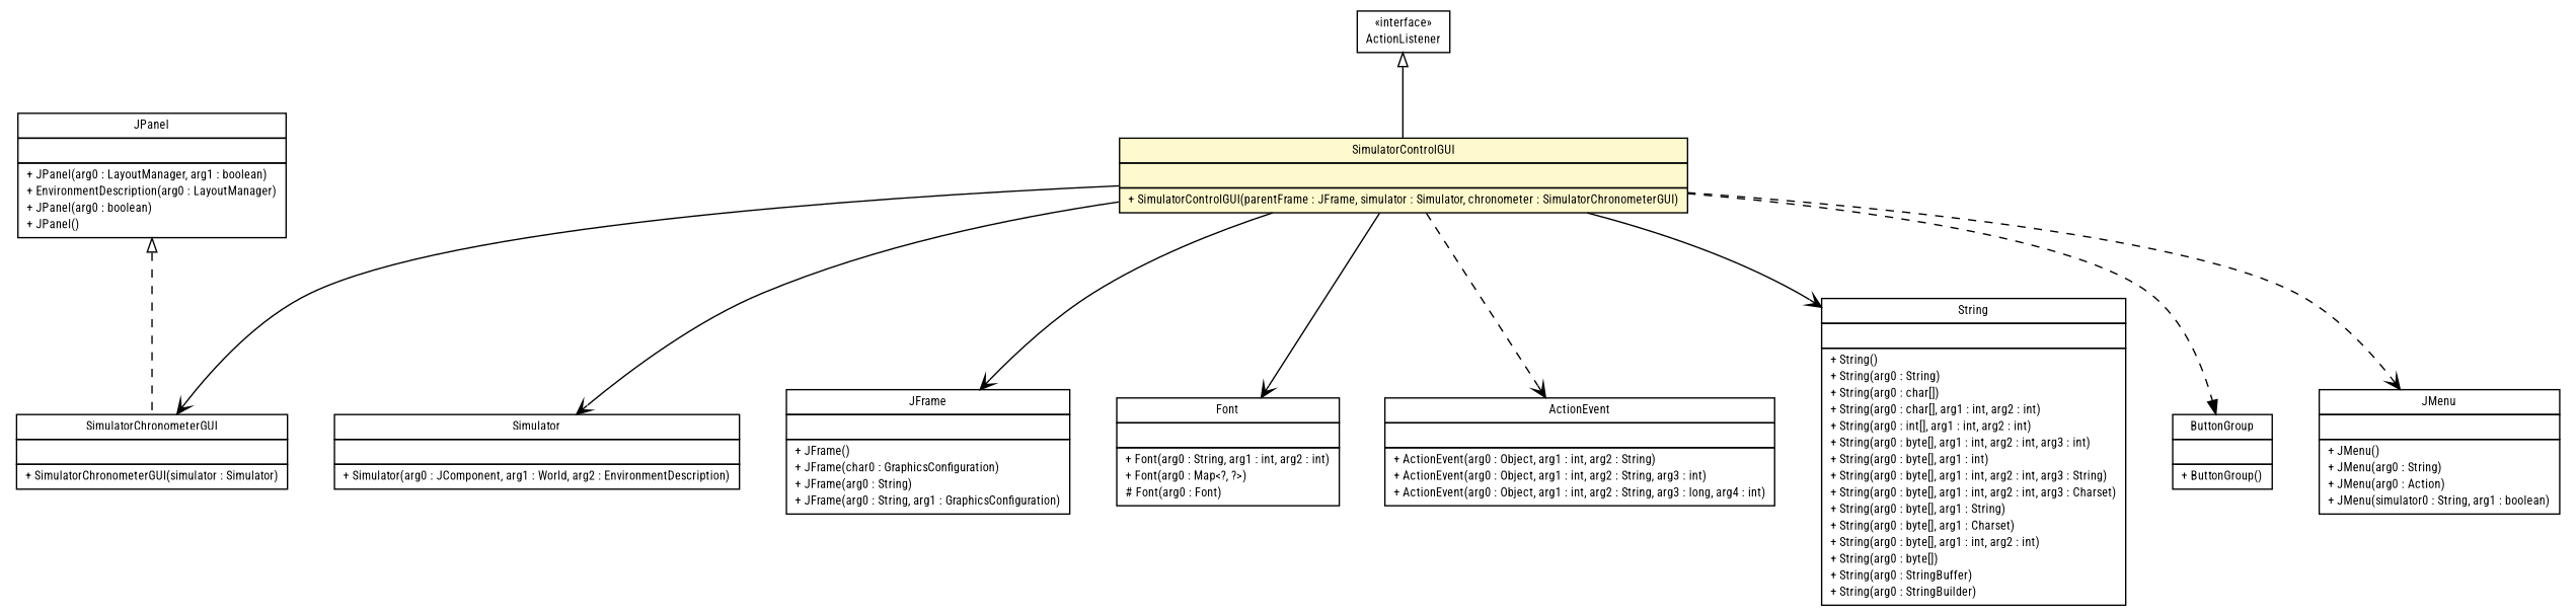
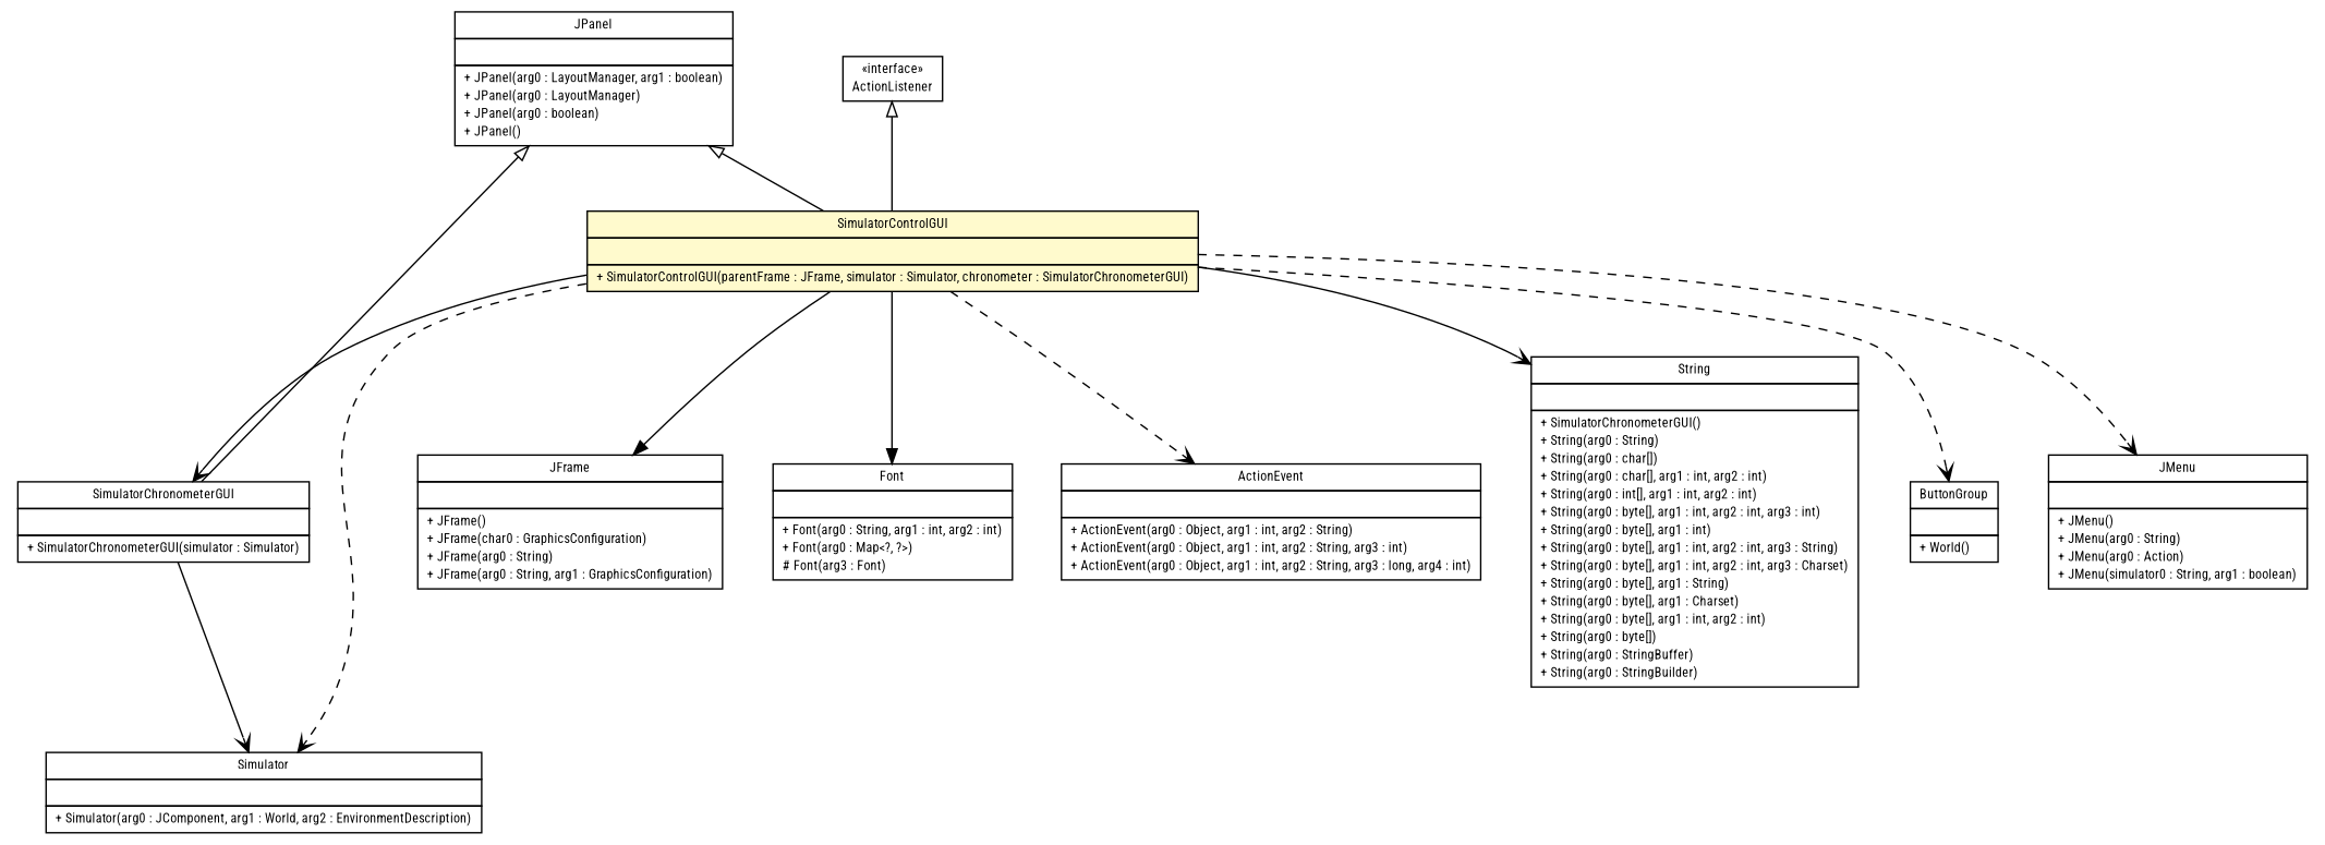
  digraph {
    fontname="Roboto Condensed"
    nodesep=0.25
    ranksep=0.5
    node [fontcolor=black fontname="Roboto Condensed" fontsize=9.0 shape=plaintext]
    edge [arrowhead=open color=black fontcolor=black fontname="Roboto Condensed" fontsize=10.0 headport=p labelfontname=Helvetica labelfontsize=10 tailport=p]
    n1 [label=<<table title="es.upm.dit.gsi.gsilejos.simbad.gui.SimulatorChronometerGUI" border="0" cellborder="1" cellspacing="0" cellpadding="2" port="p" href="./SimulatorChronometerGUI.html"> 		<tr><td><table border="0" cellspacing="0" cellpadding="1"> <tr><td align="center" balign="center"> SimulatorChronometerGUI </td></tr> 		</table></td></tr> 		<tr><td><table border="0" cellspacing="0" cellpadding="1"> <tr><td align="left" balign="left">  </td></tr> 		</table></td></tr> 		<tr><td><table border="0" cellspacing="0" cellpadding="1"> <tr><td align="left" balign="left"> + SimulatorChronometerGUI(simulator : Simulator) </td></tr> 		</table></td></tr> 		</table>>]
    n2 [label=<<table title="simbad.sim.Simulator" border="0" cellborder="1" cellspacing="0" cellpadding="2" port="p" href="http://java.sun.com/j2se/1.4.2/docs/api/simbad/sim/Simulator.html"> 		<tr><td><table border="0" cellspacing="0" cellpadding="1"> <tr><td align="center" balign="center"> Simulator </td></tr> 		</table></td></tr> 		<tr><td><table border="0" cellspacing="0" cellpadding="1"> <tr><td align="left" balign="left">  </td></tr> 		</table></td></tr> 		<tr><td><table border="0" cellspacing="0" cellpadding="1"> <tr><td align="left" balign="left"> + Simulator(arg0 : JComponent, arg1 : World, arg2 : EnvironmentDescription) </td></tr> 		</table></td></tr> 		</table>>]
    n3 [label=<<table title="es.upm.dit.gsi.gsilejos.simbad.gui.SimulatorControlGUI" border="0" cellborder="1" cellspacing="0" cellpadding="2" port="p" bgcolor="lemonChiffon" href="./SimulatorControlGUI.html"> 		<tr><td><table border="0" cellspacing="0" cellpadding="1"> <tr><td align="center" balign="center"> SimulatorControlGUI </td></tr> 		</table></td></tr> 		<tr><td><table border="0" cellspacing="0" cellpadding="1"> <tr><td align="left" balign="left">  </td></tr> 		</table></td></tr> 		<tr><td><table border="0" cellspacing="0" cellpadding="1"> <tr><td align="left" balign="left"> + SimulatorControlGUI(parentFrame : JFrame, simulator : Simulator, chronometer : SimulatorChronometerGUI) </td></tr> 		</table></td></tr> 		</table>>]
    n4 [label=<<table title="javax.swing.JFrame" border="0" cellborder="1" cellspacing="0" cellpadding="2" port="p" href="http://java.sun.com/j2se/1.4.2/docs/api/javax/swing/JFrame.html"> 		<tr><td><table border="0" cellspacing="0" cellpadding="1"> <tr><td align="center" balign="center"> JFrame </td></tr> 		</table></td></tr> 		<tr><td><table border="0" cellspacing="0" cellpadding="1"> <tr><td align="left" balign="left">  </td></tr> 		</table></td></tr> 		<tr><td><table border="0" cellspacing="0" cellpadding="1"> <tr><td align="left" balign="left"> + JFrame() </td></tr> <tr><td align="left" balign="left"> + JFrame(char0 : GraphicsConfiguration) </td></tr> <tr><td align="left" balign="left"> + JFrame(arg0 : String) </td></tr> <tr><td align="left" balign="left"> + JFrame(arg0 : String, arg1 : GraphicsConfiguration) </td></tr> 		</table></td></tr> 		</table>>]
-   n5 [label=<<table title="java.awt.Font" border="0" cellborder="1" cellspacing="0" cellpadding="2" port="p" href="http://java.sun.com/j2se/1.4.2/docs/api/java/awt/Font.html"> 		<tr><td><table border="0" cellspacing="0" cellpadding="1"> <tr><td align="center" balign="center"> Font </td></tr> 		</table></td></tr> 		<tr><td><table border="0" cellspacing="0" cellpadding="1"> <tr><td align="left" balign="left">  </td></tr> 		</table></td></tr> 		<tr><td><table border="0" cellspacing="0" cellpadding="1"> <tr><td align="left" balign="left"> + Font(arg0 : String, arg1 : int, arg2 : int) </td></tr> <tr><td align="left" balign="left"> + Font(arg0 : Map&lt;?, ?&gt;) </td></tr> <tr><td align="left" balign="left"> # Font(arg0 : Font) </td></tr> 		</table></td></tr> 		</table>>]
+   n5 [label=<<table title="java.awt.Font" border="0" cellborder="1" cellspacing="0" cellpadding="2" port="p" href="http://java.sun.com/j2se/1.4.2/docs/api/java/awt/Font.html"> 		<tr><td><table border="0" cellspacing="0" cellpadding="1"> <tr><td align="center" balign="center"> Font </td></tr> 		</table></td></tr> 		<tr><td><table border="0" cellspacing="0" cellpadding="1"> <tr><td align="left" balign="left">  </td></tr> 		</table></td></tr> 		<tr><td><table border="0" cellspacing="0" cellpadding="1"> <tr><td align="left" balign="left"> + Font(arg0 : String, arg1 : int, arg2 : int) </td></tr> <tr><td align="left" balign="left"> + Font(arg0 : Map&lt;?, ?&gt;) </td></tr> <tr><td align="left" balign="left"> # Font(arg3 : Font) </td></tr> 		</table></td></tr> 		</table>>]
    n6 [label=<<table title="java.awt.event.ActionEvent" border="0" cellborder="1" cellspacing="0" cellpadding="2" port="p" href="http://java.sun.com/j2se/1.4.2/docs/api/java/awt/event/ActionEvent.html"> 		<tr><td><table border="0" cellspacing="0" cellpadding="1"> <tr><td align="center" balign="center"> ActionEvent </td></tr> 		</table></td></tr> 		<tr><td><table border="0" cellspacing="0" cellpadding="1"> <tr><td align="left" balign="left">  </td></tr> 		</table></td></tr> 		<tr><td><table border="0" cellspacing="0" cellpadding="1"> <tr><td align="left" balign="left"> + ActionEvent(arg0 : Object, arg1 : int, arg2 : String) </td></tr> <tr><td align="left" balign="left"> + ActionEvent(arg0 : Object, arg1 : int, arg2 : String, arg3 : int) </td></tr> <tr><td align="left" balign="left"> + ActionEvent(arg0 : Object, arg1 : int, arg2 : String, arg3 : long, arg4 : int) </td></tr> 		</table></td></tr> 		</table>>]
-   n7 [label=<<table title="java.lang.String" border="0" cellborder="1" cellspacing="0" cellpadding="2" port="p" href="http://java.sun.com/j2se/1.4.2/docs/api/java/lang/String.html"> 		<tr><td><table border="0" cellspacing="0" cellpadding="1"> <tr><td align="center" balign="center"> String </td></tr> 		</table></td></tr> 		<tr><td><table border="0" cellspacing="0" cellpadding="1"> <tr><td align="left" balign="left">  </td></tr> 		</table></td></tr> 		<tr><td><table border="0" cellspacing="0" cellpadding="1"> <tr><td align="left" balign="left"> + String() </td></tr> <tr><td align="left" balign="left"> + String(arg0 : String) </td></tr> <tr><td align="left" balign="left"> + String(arg0 : char[]) </td></tr> <tr><td align="left" balign="left"> + String(arg0 : char[], arg1 : int, arg2 : int) </td></tr> <tr><td align="left" balign="left"> + String(arg0 : int[], arg1 : int, arg2 : int) </td></tr> <tr><td align="left" balign="left"> + String(arg0 : byte[], arg1 : int, arg2 : int, arg3 : int) </td></tr> <tr><td align="left" balign="left"> + String(arg0 : byte[], arg1 : int) </td></tr> <tr><td align="left" balign="left"> + String(arg0 : byte[], arg1 : int, arg2 : int, arg3 : String) </td></tr> <tr><td align="left" balign="left"> + String(arg0 : byte[], arg1 : int, arg2 : int, arg3 : Charset) </td></tr> <tr><td align="left" balign="left"> + String(arg0 : byte[], arg1 : String) </td></tr> <tr><td align="left" balign="left"> + String(arg0 : byte[], arg1 : Charset) </td></tr> <tr><td align="left" balign="left"> + String(arg0 : byte[], arg1 : int, arg2 : int) </td></tr> <tr><td align="left" balign="left"> + String(arg0 : byte[]) </td></tr> <tr><td align="left" balign="left"> + String(arg0 : StringBuffer) </td></tr> <tr><td align="left" balign="left"> + String(arg0 : StringBuilder) </td></tr> 		</table></td></tr> 		</table>>]
-   n8 [label=<<table title="javax.swing.ButtonGroup" border="0" cellborder="1" cellspacing="0" cellpadding="2" port="p" href="http://java.sun.com/j2se/1.4.2/docs/api/javax/swing/ButtonGroup.html"> 		<tr><td><table border="0" cellspacing="0" cellpadding="1"> <tr><td align="center" balign="center"> ButtonGroup </td></tr> 		</table></td></tr> 		<tr><td><table border="0" cellspacing="0" cellpadding="1"> <tr><td align="left" balign="left">  </td></tr> 		</table></td></tr> 		<tr><td><table border="0" cellspacing="0" cellpadding="1"> <tr><td align="left" balign="left"> + ButtonGroup() </td></tr> 		</table></td></tr> 		</table>>]
+   n7 [label=<<table title="java.lang.String" border="0" cellborder="1" cellspacing="0" cellpadding="2" port="p" href="http://java.sun.com/j2se/1.4.2/docs/api/java/lang/String.html"> 		<tr><td><table border="0" cellspacing="0" cellpadding="1"> <tr><td align="center" balign="center"> String </td></tr> 		</table></td></tr> 		<tr><td><table border="0" cellspacing="0" cellpadding="1"> <tr><td align="left" balign="left">  </td></tr> 		</table></td></tr> 		<tr><td><table border="0" cellspacing="0" cellpadding="1"> <tr><td align="left" balign="left"> + SimulatorChronometerGUI() </td></tr> <tr><td align="left" balign="left"> + String(arg0 : String) </td></tr> <tr><td align="left" balign="left"> + String(arg0 : char[]) </td></tr> <tr><td align="left" balign="left"> + String(arg0 : char[], arg1 : int, arg2 : int) </td></tr> <tr><td align="left" balign="left"> + String(arg0 : int[], arg1 : int, arg2 : int) </td></tr> <tr><td align="left" balign="left"> + String(arg0 : byte[], arg1 : int, arg2 : int, arg3 : int) </td></tr> <tr><td align="left" balign="left"> + String(arg0 : byte[], arg1 : int) </td></tr> <tr><td align="left" balign="left"> + String(arg0 : byte[], arg1 : int, arg2 : int, arg3 : String) </td></tr> <tr><td align="left" balign="left"> + String(arg0 : byte[], arg1 : int, arg2 : int, arg3 : Charset) </td></tr> <tr><td align="left" balign="left"> + String(arg0 : byte[], arg1 : String) </td></tr> <tr><td align="left" balign="left"> + String(arg0 : byte[], arg1 : Charset) </td></tr> <tr><td align="left" balign="left"> + String(arg0 : byte[], arg1 : int, arg2 : int) </td></tr> <tr><td align="left" balign="left"> + String(arg0 : byte[]) </td></tr> <tr><td align="left" balign="left"> + String(arg0 : StringBuffer) </td></tr> <tr><td align="left" balign="left"> + String(arg0 : StringBuilder) </td></tr> 		</table></td></tr> 		</table>>]
+   n8 [label=<<table title="javax.swing.ButtonGroup" border="0" cellborder="1" cellspacing="0" cellpadding="2" port="p" href="http://java.sun.com/j2se/1.4.2/docs/api/javax/swing/ButtonGroup.html"> 		<tr><td><table border="0" cellspacing="0" cellpadding="1"> <tr><td align="center" balign="center"> ButtonGroup </td></tr> 		</table></td></tr> 		<tr><td><table border="0" cellspacing="0" cellpadding="1"> <tr><td align="left" balign="left">  </td></tr> 		</table></td></tr> 		<tr><td><table border="0" cellspacing="0" cellpadding="1"> <tr><td align="left" balign="left"> + World() </td></tr> 		</table></td></tr> 		</table>>]
    n9 [label=<<table title="javax.swing.JMenu" border="0" cellborder="1" cellspacing="0" cellpadding="2" port="p" href="http://java.sun.com/j2se/1.4.2/docs/api/javax/swing/JMenu.html"> 		<tr><td><table border="0" cellspacing="0" cellpadding="1"> <tr><td align="center" balign="center"> JMenu </td></tr> 		</table></td></tr> 		<tr><td><table border="0" cellspacing="0" cellpadding="1"> <tr><td align="left" balign="left">  </td></tr> 		</table></td></tr> 		<tr><td><table border="0" cellspacing="0" cellpadding="1"> <tr><td align="left" balign="left"> + JMenu() </td></tr> <tr><td align="left" balign="left"> + JMenu(arg0 : String) </td></tr> <tr><td align="left" balign="left"> + JMenu(arg0 : Action) </td></tr> <tr><td align="left" balign="left"> + JMenu(simulator0 : String, arg1 : boolean) </td></tr> 		</table></td></tr> 		</table>>]
-   n10 [label=<<table title="javax.swing.JPanel" border="0" cellborder="1" cellspacing="0" cellpadding="2" port="p" href="http://java.sun.com/j2se/1.4.2/docs/api/javax/swing/JPanel.html"> 		<tr><td><table border="0" cellspacing="0" cellpadding="1"> <tr><td align="center" balign="center"> JPanel </td></tr> 		</table></td></tr> 		<tr><td><table border="0" cellspacing="0" cellpadding="1"> <tr><td align="left" balign="left">  </td></tr> 		</table></td></tr> 		<tr><td><table border="0" cellspacing="0" cellpadding="1"> <tr><td align="left" balign="left"> + JPanel(arg0 : LayoutManager, arg1 : boolean) </td></tr> <tr><td align="left" balign="left"> + EnvironmentDescription(arg0 : LayoutManager) </td></tr> <tr><td align="left" balign="left"> + JPanel(arg0 : boolean) </td></tr> <tr><td align="left" balign="left"> + JPanel() </td></tr> 		</table></td></tr> 		</table>>]
+   n10 [label=<<table title="javax.swing.JPanel" border="0" cellborder="1" cellspacing="0" cellpadding="2" port="p" href="http://java.sun.com/j2se/1.4.2/docs/api/javax/swing/JPanel.html"> 		<tr><td><table border="0" cellspacing="0" cellpadding="1"> <tr><td align="center" balign="center"> JPanel </td></tr> 		</table></td></tr> 		<tr><td><table border="0" cellspacing="0" cellpadding="1"> <tr><td align="left" balign="left">  </td></tr> 		</table></td></tr> 		<tr><td><table border="0" cellspacing="0" cellpadding="1"> <tr><td align="left" balign="left"> + JPanel(arg0 : LayoutManager, arg1 : boolean) </td></tr> <tr><td align="left" balign="left"> + JPanel(arg0 : LayoutManager) </td></tr> <tr><td align="left" balign="left"> + JPanel(arg0 : boolean) </td></tr> <tr><td align="left" balign="left"> + JPanel() </td></tr> 		</table></td></tr> 		</table>>]
    n11 [label=<<table title="java.awt.event.ActionListener" border="0" cellborder="1" cellspacing="0" cellpadding="2" port="p" href="http://java.sun.com/j2se/1.4.2/docs/api/java/awt/event/ActionListener.html"> 		<tr><td><table border="0" cellspacing="0" cellpadding="1"> <tr><td align="center" balign="center"> &#171;interface&#187; </td></tr> <tr><td align="center" balign="center"> ActionListener </td></tr> 		</table></td></tr> 		</table>>]
+   n1 -> n2
    n3 -> n1
-   n3 -> n2
-   n3 -> n4
-   n3 -> n5
+   n3 -> n2 [style=dashed]
+   n3 -> n4 [arrowhead=normal]
+   n3 -> n5 [arrowhead=normal]
    n3 -> n6 [style=dashed]
    n3 -> n7 [style=solid]
-   n3 -> n8 [arrowhead=normal style=dashed]
+   n3 -> n8 [style=dashed]
    n3 -> n9 [style=dashed]
-   n10 -> n1 [arrowtail=empty dir=back fontsize=10 style=dashed arrowhead="" color="" fontcolor=""]
+   n10 -> n1 [arrowtail=empty dir=back fontsize=10 arrowhead="" color="" fontcolor=""]
+   n10 -> n3 [arrowtail=empty dir=back fontsize=10 arrowhead="" color="" fontcolor=""]
    n11 -> n3 [arrowtail=empty dir=back fontsize=10 style=solid arrowhead="" color="" fontcolor=""]
  }
